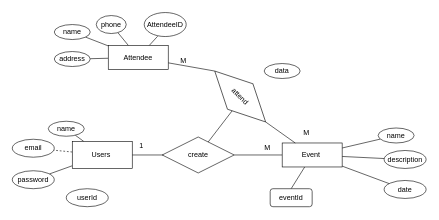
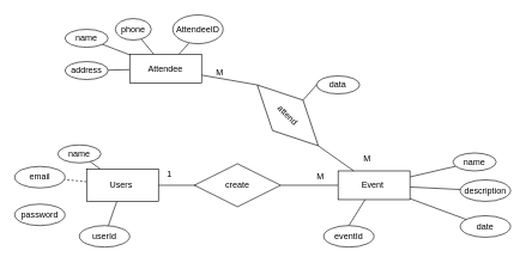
  <mxCell id="0" />
  <mxCell id="1" parent="0" />
  <mxCell id="2" style="rounded=0;orthogonalLoop=1;jettySize=auto;html=1;endArrow=none;endFill=0;" edge="1" parent="1" source="6" target="7"><mxGeometry relative="1" as="geometry" /></mxCell>
- <mxCell id="3" style="rounded=0;orthogonalLoop=1;jettySize=auto;html=1;endArrow=none;endFill=0;" edge="1" parent="1" source="6" target="9"><mxGeometry relative="1" as="geometry" /></mxCell>
+ <mxCell id="3" style="rounded=0;orthogonalLoop=1;jettySize=auto;html=1;endArrow=none;endFill=0;" edge="1" parent="1" source="6" target="37"><mxGeometry relative="1" as="geometry" /></mxCell>
  <mxCell id="4" style="rounded=0;orthogonalLoop=1;jettySize=auto;html=1;endArrow=none;endFill=0;dashed=1;" edge="1" parent="1" source="6" target="8"><mxGeometry relative="1" as="geometry" /></mxCell>
  <mxCell id="5" style="edgeStyle=none;rounded=0;orthogonalLoop=1;jettySize=auto;html=1;endArrow=none;endFill=0;entryX=0;entryY=0.5;entryDx=0;entryDy=0;" edge="1" parent="1" source="6"><mxGeometry relative="1" as="geometry"><mxPoint x="310" y="257.5" as="targetPoint" /></mxGeometry></mxCell>
  <mxCell id="6" value="Users&amp;nbsp;" style="whiteSpace=wrap;html=1;align=center;" vertex="1" parent="1"><mxGeometry x="120" y="235" width="100" height="45" as="geometry" /></mxCell>
  <mxCell id="7" value="name" style="ellipse;whiteSpace=wrap;html=1;align=center;" vertex="1" parent="1"><mxGeometry x="80" y="201.25" width="60" height="25" as="geometry" /></mxCell>
  <mxCell id="8" value="email" style="ellipse;whiteSpace=wrap;html=1;align=center;" vertex="1" parent="1"><mxGeometry x="20" y="231.25" width="70" height="30" as="geometry" /></mxCell>
  <mxCell id="9" value="password" style="ellipse;whiteSpace=wrap;html=1;align=center;" vertex="1" parent="1"><mxGeometry x="20" y="283.75" width="70" height="30" as="geometry" /></mxCell>
  <mxCell id="10" style="rounded=0;orthogonalLoop=1;jettySize=auto;html=1;endArrow=none;endFill=0;" edge="1" parent="1" source="15" target="16"><mxGeometry relative="1" as="geometry" /></mxCell>
  <mxCell id="11" style="rounded=0;orthogonalLoop=1;jettySize=auto;html=1;endArrow=none;endFill=0;" edge="1" parent="1" source="15" target="18"><mxGeometry relative="1" as="geometry" /></mxCell>
  <mxCell id="12" style="rounded=0;orthogonalLoop=1;jettySize=auto;html=1;endArrow=none;endFill=0;" edge="1" parent="1" source="15" target="17"><mxGeometry relative="1" as="geometry" /></mxCell>
  <mxCell id="13" style="edgeStyle=none;rounded=0;orthogonalLoop=1;jettySize=auto;html=1;entryX=1;entryY=0.5;entryDx=0;entryDy=0;endArrow=none;endFill=0;" edge="1" parent="1" source="15" target="28"><mxGeometry relative="1" as="geometry" /></mxCell>
  <mxCell id="14" style="edgeStyle=none;rounded=0;orthogonalLoop=1;jettySize=auto;html=1;entryX=0.5;entryY=0;entryDx=0;entryDy=0;endArrow=none;endFill=0;" edge="1" parent="1" source="15" target="38"><mxGeometry relative="1" as="geometry" /></mxCell>
  <mxCell id="15" value="Event&amp;nbsp;" style="whiteSpace=wrap;html=1;align=center;" vertex="1" parent="1"><mxGeometry x="470" y="237.5" width="100" height="40" as="geometry" /></mxCell>
  <mxCell id="16" value="name" style="ellipse;whiteSpace=wrap;html=1;align=center;" vertex="1" parent="1"><mxGeometry x="630" y="212.5" width="60" height="25" as="geometry" /></mxCell>
  <mxCell id="17" value="description" style="ellipse;whiteSpace=wrap;html=1;align=center;" vertex="1" parent="1"><mxGeometry x="640" y="250" width="70" height="30" as="geometry" /></mxCell>
  <mxCell id="18" value="date" style="ellipse;whiteSpace=wrap;html=1;align=center;" vertex="1" parent="1"><mxGeometry x="640" y="300" width="70" height="30" as="geometry" /></mxCell>
  <mxCell id="19" style="rounded=0;orthogonalLoop=1;jettySize=auto;html=1;endArrow=none;endFill=0;" edge="1" parent="1" source="24" target="25"><mxGeometry relative="1" as="geometry" /></mxCell>
  <mxCell id="20" style="rounded=0;orthogonalLoop=1;jettySize=auto;html=1;endArrow=none;endFill=0;" edge="1" parent="1" source="24" target="26"><mxGeometry relative="1" as="geometry" /></mxCell>
  <mxCell id="21" style="edgeStyle=none;rounded=0;orthogonalLoop=1;jettySize=auto;html=1;endArrow=none;endFill=0;" edge="1" parent="1" source="24" target="27"><mxGeometry relative="1" as="geometry" /></mxCell>
  <mxCell id="22" style="edgeStyle=none;rounded=0;orthogonalLoop=1;jettySize=auto;html=1;entryX=0;entryY=0.5;entryDx=0;entryDy=0;endArrow=none;endFill=0;" edge="1" parent="1" source="24" target="33"><mxGeometry relative="1" as="geometry" /></mxCell>
  <mxCell id="23" style="edgeStyle=none;rounded=0;orthogonalLoop=1;jettySize=auto;html=1;entryX=0.32;entryY=0.987;entryDx=0;entryDy=0;entryPerimeter=0;endArrow=none;endFill=0;" edge="1" parent="1" source="24" target="39"><mxGeometry relative="1" as="geometry" /></mxCell>
  <mxCell id="24" value="Attendee" style="whiteSpace=wrap;html=1;align=center;" vertex="1" parent="1"><mxGeometry x="180" y="75" width="100" height="40" as="geometry" /></mxCell>
  <mxCell id="25" value="name" style="ellipse;whiteSpace=wrap;html=1;align=center;" vertex="1" parent="1"><mxGeometry x="90" y="40" width="60" height="25" as="geometry" /></mxCell>
  <mxCell id="26" value="phone" style="ellipse;whiteSpace=wrap;html=1;align=center;" vertex="1" parent="1"><mxGeometry x="160" y="25" width="50" height="30" as="geometry" /></mxCell>
  <mxCell id="27" value="address" style="ellipse;whiteSpace=wrap;html=1;align=center;" vertex="1" parent="1"><mxGeometry x="90" y="85" width="60" height="25" as="geometry" /></mxCell>
  <mxCell id="28" value="create" style="shape=rhombus;perimeter=rhombusPerimeter;whiteSpace=wrap;html=1;align=center;" vertex="1" parent="1"><mxGeometry x="270" y="227.5" width="120" height="60" as="geometry" /></mxCell>
  <mxCell id="29" value="1" style="text;html=1;align=center;verticalAlign=middle;resizable=0;points=[];autosize=1;strokeColor=none;fillColor=none;" vertex="1" parent="1"><mxGeometry x="220" y="227.5" width="30" height="30" as="geometry" /></mxCell>
  <mxCell id="30" value="M" style="text;html=1;align=center;verticalAlign=middle;resizable=0;points=[];autosize=1;strokeColor=none;fillColor=none;" vertex="1" parent="1"><mxGeometry x="430" y="231.25" width="30" height="30" as="geometry" /></mxCell>
  <mxCell id="31" style="edgeStyle=none;rounded=0;orthogonalLoop=1;jettySize=auto;html=1;exitX=1;exitY=0.5;exitDx=0;exitDy=0;endArrow=none;endFill=0;" edge="1" parent="1" source="33" target="15"><mxGeometry relative="1" as="geometry" /></mxCell>
- <mxCell id="32" style="edgeStyle=none;rounded=0;orthogonalLoop=1;jettySize=auto;html=1;exitX=0.5;exitY=0;exitDx=0;exitDy=0;endArrow=none;endFill=0;" edge="1" parent="1" source="33" target="28"><mxGeometry relative="1" as="geometry"><mxPoint x="490" y="100" as="targetPoint" /></mxGeometry></mxCell>
+ <mxCell id="32" style="edgeStyle=none;rounded=0;orthogonalLoop=1;jettySize=auto;html=1;exitX=0.5;exitY=0;exitDx=0;exitDy=0;endArrow=none;endFill=0;entryX=0;entryY=0.5;entryDx=0;entryDy=0;" edge="1" parent="1" source="33" target="36"><mxGeometry relative="1" as="geometry"><mxPoint x="490" y="100" as="targetPoint" /></mxGeometry></mxCell>
  <mxCell id="33" value="attend" style="shape=rhombus;perimeter=rhombusPerimeter;whiteSpace=wrap;html=1;align=center;rotation=45;" vertex="1" parent="1"><mxGeometry x="340" y="130" width="120" height="60" as="geometry" /></mxCell>
  <mxCell id="34" value="M" style="text;html=1;align=center;verticalAlign=middle;resizable=0;points=[];autosize=1;strokeColor=none;fillColor=none;" vertex="1" parent="1"><mxGeometry x="290" y="85" width="30" height="30" as="geometry" /></mxCell>
  <mxCell id="35" value="M" style="text;html=1;align=center;verticalAlign=middle;resizable=0;points=[];autosize=1;strokeColor=none;fillColor=none;" vertex="1" parent="1"><mxGeometry x="495" y="205" width="30" height="30" as="geometry" /></mxCell>
  <mxCell id="36" value="data" style="ellipse;whiteSpace=wrap;html=1;align=center;" vertex="1" parent="1"><mxGeometry x="440" y="105" width="60" height="25" as="geometry" /></mxCell>
  <mxCell id="37" value="userId" style="ellipse;whiteSpace=wrap;html=1;align=center;" vertex="1" parent="1"><mxGeometry x="110" y="313.75" width="70" height="30" as="geometry" /></mxCell>
- <mxCell id="38" value="eventId" style="whiteSpace=wrap;html=1;align=center;rounded=1;" vertex="1" parent="1"><mxGeometry x="450" y="313.75" width="70" height="30" as="geometry" /></mxCell>
+ <mxCell id="38" value="eventId" style="ellipse;whiteSpace=wrap;html=1;align=center;" vertex="1" parent="1"><mxGeometry x="450" y="313.75" width="70" height="30" as="geometry" /></mxCell>
  <mxCell id="39" value="AttendeeID" style="ellipse;whiteSpace=wrap;html=1;align=center;" vertex="1" parent="1"><mxGeometry x="240" y="20" width="70" height="40" as="geometry" /></mxCell>
